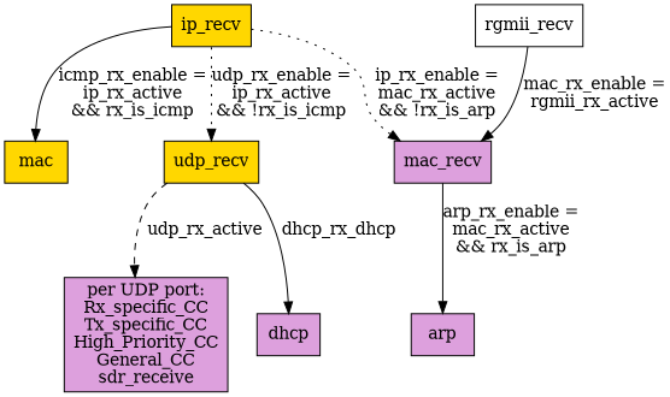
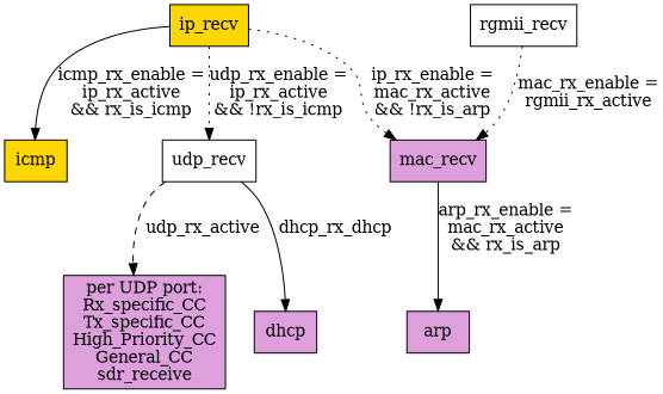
  digraph {
    node [fillcolor=plum shape=box style=filled]
    edge [style=solid]
    n1 [label="per UDP port:\nRx_specific_CC\nTx_specific_CC\nHigh_Priority_CC\nGeneral_CC\nsdr_receive"]
    rgmii_recv [fillcolor=white]
    mac_recv
    arp
    ip_recv [fillcolor=gold]
-   icmp [fillcolor=gold label=mac]
-   udp_recv [fillcolor=gold]
+   icmp [fillcolor=gold]
+   udp_recv [fillcolor=white]
    dhcp
-   rgmii_recv -> mac_recv [label="mac_rx_enable =\nrgmii_rx_active"]
+   rgmii_recv -> mac_recv [label="mac_rx_enable =\nrgmii_rx_active" style=dotted]
    mac_recv -> arp [label="arp_rx_enable =\nmac_rx_active\n&& rx_is_arp"]
    ip_recv -> mac_recv [label="ip_rx_enable =\nmac_rx_active\n&& !rx_is_arp" style=dotted]
    ip_recv -> icmp [label="icmp_rx_enable =\nip_rx_active\n&& rx_is_icmp"]
    ip_recv -> udp_recv [label="udp_rx_enable =\nip_rx_active\n&& !rx_is_icmp" style=dotted]
    udp_recv -> n1 [label=udp_rx_active style=dashed]
    udp_recv -> dhcp [label=dhcp_rx_dhcp]
  }
